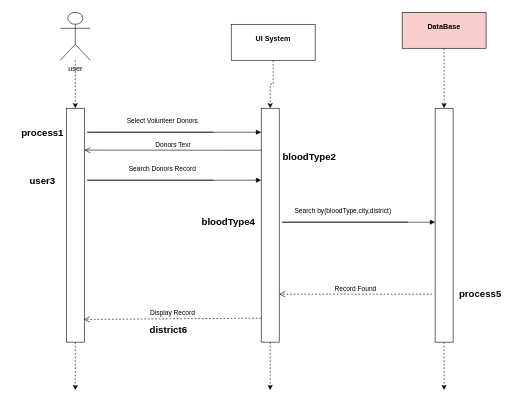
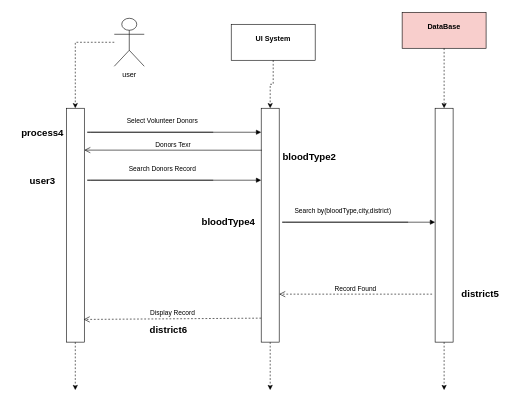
  <mxCell id="0" />
  <mxCell id="1" parent="0" />
  <mxCell id="2" style="edgeStyle=orthogonalEdgeStyle;rounded=0;orthogonalLoop=1;jettySize=auto;html=1;dashed=1;" edge="1" parent="1" source="8"><mxGeometry relative="1" as="geometry"><mxPoint x="125" y="650" as="targetPoint" /></mxGeometry></mxCell>
- <mxCell id="3" value="user" style="shape=umlActor;verticalLabelPosition=bottom;verticalAlign=top;html=1;" vertex="1" parent="1"><mxGeometry x="100" y="20" width="50" height="80" as="geometry" /></mxCell>
+ <mxCell id="3" value="user" style="shape=umlActor;verticalLabelPosition=bottom;verticalAlign=top;html=1;" vertex="1" parent="1"><mxGeometry x="190" y="30" width="50" height="80" as="geometry" /></mxCell>
  <mxCell id="4" style="edgeStyle=orthogonalEdgeStyle;rounded=0;orthogonalLoop=1;jettySize=auto;html=1;dashed=1;" edge="1" parent="1" source="10"><mxGeometry relative="1" as="geometry"><mxPoint x="450" y="650" as="targetPoint" /></mxGeometry></mxCell>
  <mxCell id="5" value="&lt;p style=&quot;margin: 0px ; margin-top: 4px ; text-align: center&quot;&gt;&lt;br&gt;&lt;b&gt;UI System&lt;/b&gt;&lt;/p&gt;" style="verticalAlign=top;align=left;overflow=fill;fontSize=12;fontFamily=Helvetica;html=1;" vertex="1" parent="1"><mxGeometry x="385" y="40" width="140" height="60" as="geometry" /></mxCell>
  <mxCell id="6" style="edgeStyle=orthogonalEdgeStyle;rounded=0;orthogonalLoop=1;jettySize=auto;html=1;dashed=1;" edge="1" parent="1" source="12"><mxGeometry relative="1" as="geometry"><mxPoint x="740" y="650" as="targetPoint" /></mxGeometry></mxCell>
  <mxCell id="7" value="&lt;p style=&quot;margin: 0px ; margin-top: 4px ; text-align: center&quot;&gt;&lt;br&gt;&lt;b&gt;DataBase&lt;/b&gt;&lt;/p&gt;" style="verticalAlign=top;align=left;overflow=fill;fontSize=12;fontFamily=Helvetica;html=1;fillColor=#f8cecc;" vertex="1" parent="1"><mxGeometry x="670" y="20" width="140" height="60" as="geometry" /></mxCell>
  <mxCell id="8" value="" style="html=1;points=[];perimeter=orthogonalPerimeter;" vertex="1" parent="1"><mxGeometry x="110" y="180" width="30" height="390" as="geometry" /></mxCell>
  <mxCell id="9" style="edgeStyle=orthogonalEdgeStyle;rounded=0;orthogonalLoop=1;jettySize=auto;html=1;dashed=1;" edge="1" parent="1" source="3" target="8"><mxGeometry relative="1" as="geometry"><mxPoint x="125" y="932" as="targetPoint" /><mxPoint x="125" y="100" as="sourcePoint" /></mxGeometry></mxCell>
  <mxCell id="10" value="" style="html=1;points=[];perimeter=orthogonalPerimeter;" vertex="1" parent="1"><mxGeometry x="435" y="180" width="30" height="390" as="geometry" /></mxCell>
  <mxCell id="11" style="edgeStyle=orthogonalEdgeStyle;rounded=0;orthogonalLoop=1;jettySize=auto;html=1;dashed=1;" edge="1" parent="1" source="5" target="10"><mxGeometry relative="1" as="geometry"><mxPoint x="450" y="942" as="targetPoint" /><mxPoint x="450" y="80" as="sourcePoint" /></mxGeometry></mxCell>
  <mxCell id="12" value="" style="html=1;points=[];perimeter=orthogonalPerimeter;" vertex="1" parent="1"><mxGeometry x="725" y="180" width="30" height="390" as="geometry" /></mxCell>
  <mxCell id="13" style="edgeStyle=orthogonalEdgeStyle;rounded=0;orthogonalLoop=1;jettySize=auto;html=1;dashed=1;" edge="1" parent="1" source="7" target="12"><mxGeometry relative="1" as="geometry"><mxPoint x="740" y="950" as="targetPoint" /><mxPoint x="740" y="80" as="sourcePoint" /></mxGeometry></mxCell>
  <mxCell id="14" value="Select Volunteer Donors" style="html=1;verticalAlign=bottom;endArrow=block;" edge="1" parent="1"><mxGeometry x="0.353" y="10" width="80" relative="1" as="geometry"><mxPoint x="355" y="220" as="sourcePoint" /><mxPoint x="435" y="220" as="targetPoint" /><Array as="points"><mxPoint x="140" y="220" /></Array><mxPoint as="offset" /></mxGeometry></mxCell>
  <mxCell id="15" value="Donors Texr" style="html=1;verticalAlign=bottom;endArrow=open;endSize=8;entryX=1;entryY=0.179;entryDx=0;entryDy=0;entryPerimeter=0;" edge="1" parent="1" target="8"><mxGeometry relative="1" as="geometry"><mxPoint x="436" y="250" as="sourcePoint" /><mxPoint x="350" y="260" as="targetPoint" /></mxGeometry></mxCell>
  <mxCell id="16" value="Search Donors Record" style="html=1;verticalAlign=bottom;endArrow=block;" edge="1" parent="1"><mxGeometry x="0.353" y="10" width="80" relative="1" as="geometry"><mxPoint x="355" y="300" as="sourcePoint" /><mxPoint x="435" y="300" as="targetPoint" /><Array as="points"><mxPoint x="140" y="300" /></Array><mxPoint as="offset" /></mxGeometry></mxCell>
  <mxCell id="17" value="Search by(bloodType,city,district)" style="html=1;verticalAlign=bottom;endArrow=block;" edge="1" parent="1"><mxGeometry x="0.353" y="10" width="80" relative="1" as="geometry"><mxPoint x="680" y="370" as="sourcePoint" /><mxPoint x="725" y="370" as="targetPoint" /><Array as="points"><mxPoint x="465" y="370" /></Array><mxPoint as="offset" /></mxGeometry></mxCell>
- <mxCell id="18" value="&lt;h6&gt;process1&lt;/h6&gt;" style="text;strokeColor=none;fillColor=none;html=1;fontSize=24;fontStyle=1;verticalAlign=middle;align=center;" vertex="1" parent="1"><mxGeometry x="20" y="180" width="100" height="80" as="geometry" /></mxCell>
+ <mxCell id="18" value="&lt;h6&gt;process4&lt;/h6&gt;" style="text;strokeColor=none;fillColor=none;html=1;fontSize=24;fontStyle=1;verticalAlign=middle;align=center;" vertex="1" parent="1"><mxGeometry x="20" y="180" width="100" height="80" as="geometry" /></mxCell>
  <mxCell id="19" value="&lt;h6&gt;user3&lt;/h6&gt;" style="text;strokeColor=none;fillColor=none;html=1;fontSize=24;fontStyle=1;verticalAlign=middle;align=center;" vertex="1" parent="1"><mxGeometry x="20" y="260" width="100" height="80" as="geometry" /></mxCell>
  <mxCell id="20" value="&lt;h6&gt;bloodType2&lt;/h6&gt;" style="text;strokeColor=none;fillColor=none;html=1;fontSize=24;fontStyle=1;verticalAlign=middle;align=center;" vertex="1" parent="1"><mxGeometry x="465" y="220" width="100" height="80" as="geometry" /></mxCell>
- <mxCell id="21" value="&lt;h6&gt;process5&lt;/h6&gt;" style="text;strokeColor=none;fillColor=none;html=1;fontSize=24;fontStyle=1;verticalAlign=middle;align=center;" vertex="1" parent="1"><mxGeometry x="750" y="450" width="100" height="80" as="geometry" /></mxCell>
+ <mxCell id="21" value="&lt;h6&gt;district5&lt;/h6&gt;" style="text;strokeColor=none;fillColor=none;html=1;fontSize=24;fontStyle=1;verticalAlign=middle;align=center;" vertex="1" parent="1"><mxGeometry x="750" y="450" width="100" height="80" as="geometry" /></mxCell>
  <mxCell id="22" value="Record Found" style="html=1;verticalAlign=bottom;endArrow=open;endSize=8;dashed=1;" edge="1" parent="1" target="10"><mxGeometry relative="1" as="geometry"><mxPoint x="720" y="490" as="sourcePoint" /><mxPoint x="470" y="490" as="targetPoint" /></mxGeometry></mxCell>
  <mxCell id="23" value="&lt;h6&gt;bloodType4&lt;/h6&gt;" style="text;strokeColor=none;fillColor=none;html=1;fontSize=24;fontStyle=1;verticalAlign=middle;align=center;" vertex="1" parent="1"><mxGeometry x="330" y="330" width="100" height="80" as="geometry" /></mxCell>
  <mxCell id="24" value="Display Record" style="html=1;verticalAlign=bottom;endArrow=open;endSize=8;dashed=1;entryX=0.967;entryY=0.903;entryDx=0;entryDy=0;entryPerimeter=0;" edge="1" parent="1" target="8"><mxGeometry relative="1" as="geometry"><mxPoint x="435" y="530" as="sourcePoint" /><mxPoint x="180" y="530" as="targetPoint" /></mxGeometry></mxCell>
  <mxCell id="25" value="&lt;h6&gt;district6&lt;/h6&gt;" style="text;strokeColor=none;fillColor=none;html=1;fontSize=24;fontStyle=1;verticalAlign=middle;align=center;" vertex="1" parent="1"><mxGeometry x="230" y="510" width="100" height="80" as="geometry" /></mxCell>
